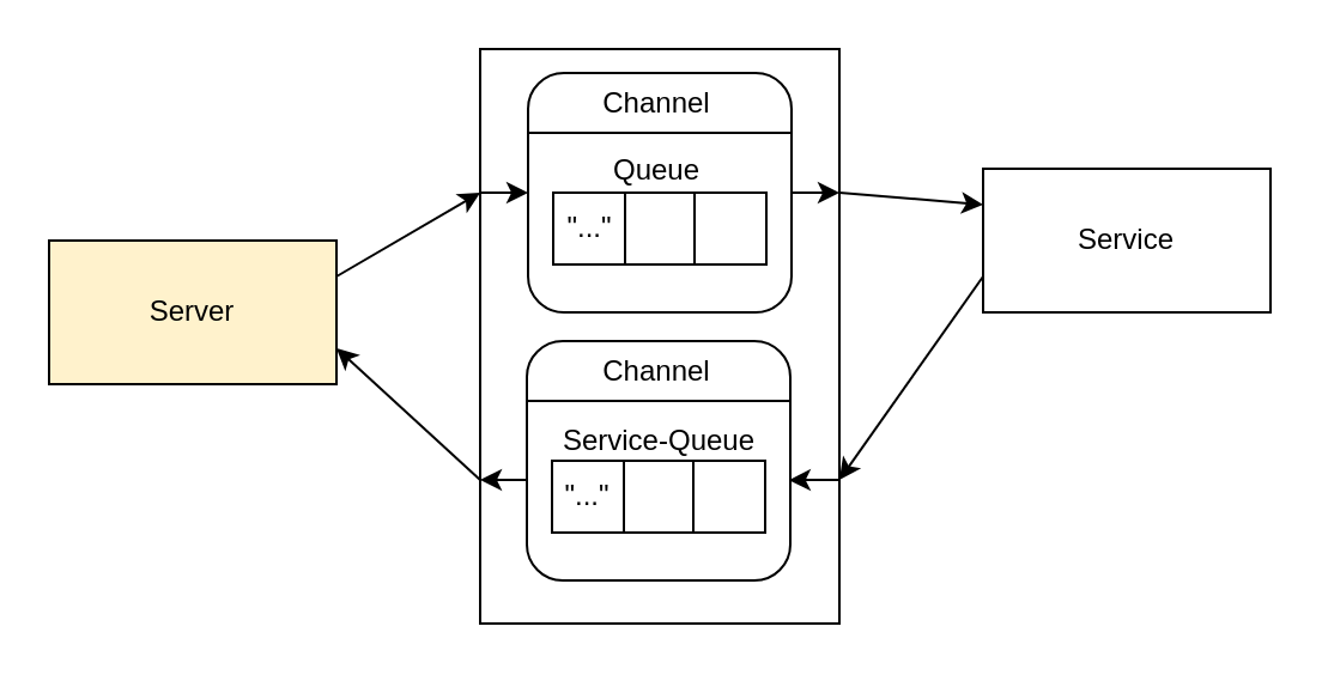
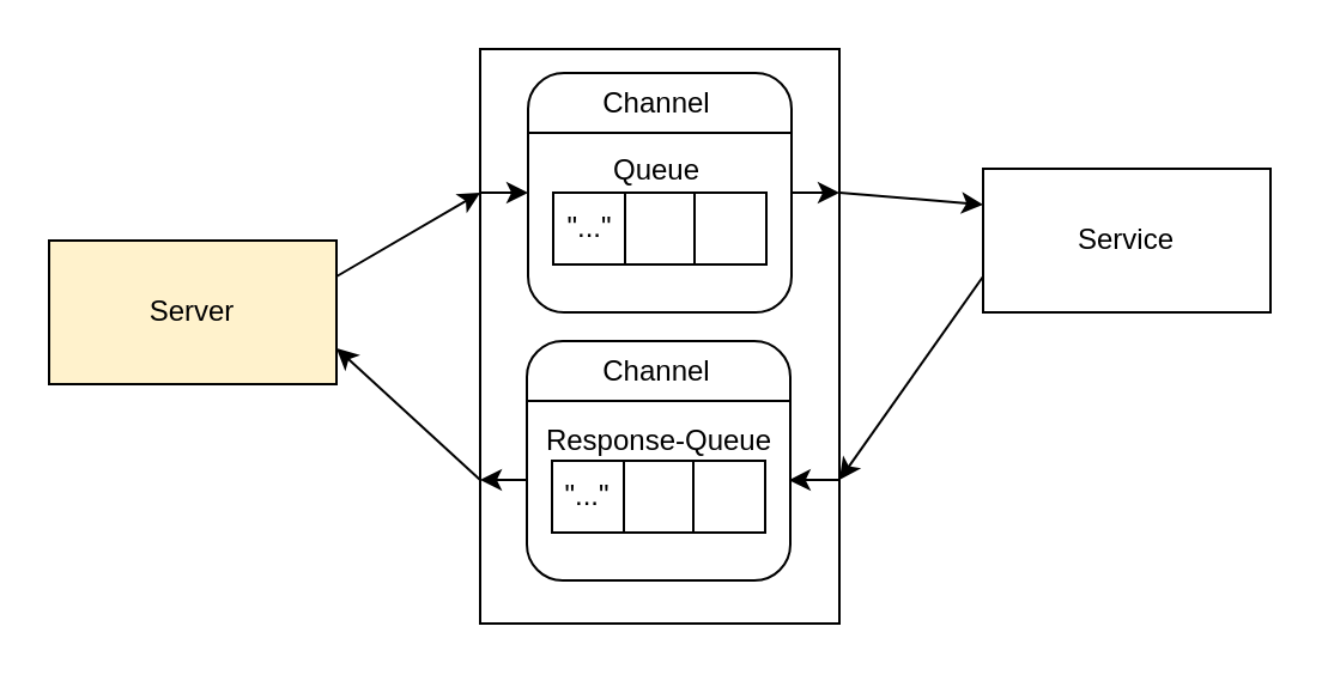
  <mxCell id="0" />
  <mxCell id="1" parent="0" />
  <mxCell id="2" value="" style="rounded=0;whiteSpace=wrap;html=1;" vertex="1" parent="1"><mxGeometry x="200" y="20" width="150" height="240" as="geometry" /></mxCell>
  <mxCell id="3" value="Server" style="rounded=0;whiteSpace=wrap;html=1;fillColor=#fff2cc;" vertex="1" parent="1"><mxGeometry x="20" y="100" width="120" height="60" as="geometry" /></mxCell>
  <mxCell id="4" value="Service" style="rounded=0;whiteSpace=wrap;html=1;" vertex="1" parent="1"><mxGeometry x="410" y="70" width="120" height="60" as="geometry" /></mxCell>
  <mxCell id="5" value="" style="endArrow=classic;html=1;rounded=0;entryX=0;entryY=0.25;entryDx=0;entryDy=0;exitX=1;exitY=0.25;exitDx=0;exitDy=0;" edge="1" parent="1" source="3" target="2"><mxGeometry width="50" height="50" relative="1" as="geometry"><mxPoint x="160" y="130" as="sourcePoint" /><mxPoint x="150" y="200" as="targetPoint" /></mxGeometry></mxCell>
  <mxCell id="6" value="" style="endArrow=classic;html=1;rounded=0;exitX=1;exitY=0.25;exitDx=0;exitDy=0;entryX=0;entryY=0.25;entryDx=0;entryDy=0;" edge="1" parent="1" source="2" target="4"><mxGeometry width="50" height="50" relative="1" as="geometry"><mxPoint x="380" y="230" as="sourcePoint" /><mxPoint x="430" y="180" as="targetPoint" /></mxGeometry></mxCell>
  <mxCell id="7" value="" style="rounded=1;whiteSpace=wrap;html=1;" vertex="1" parent="1"><mxGeometry x="220" y="30" width="110" height="100" as="geometry" /></mxCell>
  <mxCell id="8" value="Channel" style="text;html=1;strokeColor=none;fillColor=none;align=center;verticalAlign=middle;whiteSpace=wrap;rounded=0;" vertex="1" parent="1"><mxGeometry x="244" y="28" width="60" height="30" as="geometry" /></mxCell>
  <mxCell id="9" value="" style="rounded=0;whiteSpace=wrap;html=1;" vertex="1" parent="1"><mxGeometry x="230.5" y="80" width="30" height="30" as="geometry" /></mxCell>
  <mxCell id="10" value="" style="rounded=0;whiteSpace=wrap;html=1;" vertex="1" parent="1"><mxGeometry x="260.5" y="80" width="30" height="30" as="geometry" /></mxCell>
  <mxCell id="11" value="" style="rounded=0;whiteSpace=wrap;html=1;" vertex="1" parent="1"><mxGeometry x="289.5" y="80" width="30" height="30" as="geometry" /></mxCell>
  <mxCell id="12" value="Queue" style="text;html=1;strokeColor=none;fillColor=none;align=center;verticalAlign=middle;whiteSpace=wrap;rounded=0;" vertex="1" parent="1"><mxGeometry x="243.5" y="56" width="60" height="30" as="geometry" /></mxCell>
  <mxCell id="13" value="" style="endArrow=none;html=1;rounded=0;exitX=1;exitY=0.25;exitDx=0;exitDy=0;entryX=0;entryY=0.25;entryDx=0;entryDy=0;" edge="1" parent="1" source="7" target="7"><mxGeometry width="50" height="50" relative="1" as="geometry"><mxPoint x="340" y="270" as="sourcePoint" /><mxPoint x="390" y="220" as="targetPoint" /></mxGeometry></mxCell>
  <mxCell id="14" value="&quot;...&quot;" style="text;html=1;strokeColor=none;fillColor=none;align=center;verticalAlign=middle;whiteSpace=wrap;rounded=0;" vertex="1" parent="1"><mxGeometry x="215.5" y="80" width="60" height="30" as="geometry" /></mxCell>
  <mxCell id="15" value="" style="rounded=1;whiteSpace=wrap;html=1;" vertex="1" parent="1"><mxGeometry x="219.5" y="142" width="110" height="100" as="geometry" /></mxCell>
  <mxCell id="16" value="Channel" style="text;html=1;strokeColor=none;fillColor=none;align=center;verticalAlign=middle;whiteSpace=wrap;rounded=0;" vertex="1" parent="1"><mxGeometry x="243.5" y="140" width="60" height="30" as="geometry" /></mxCell>
  <mxCell id="17" value="" style="rounded=0;whiteSpace=wrap;html=1;" vertex="1" parent="1"><mxGeometry x="230" y="192" width="30" height="30" as="geometry" /></mxCell>
  <mxCell id="18" value="" style="rounded=0;whiteSpace=wrap;html=1;" vertex="1" parent="1"><mxGeometry x="260" y="192" width="30" height="30" as="geometry" /></mxCell>
  <mxCell id="19" value="" style="rounded=0;whiteSpace=wrap;html=1;" vertex="1" parent="1"><mxGeometry x="289" y="192" width="30" height="30" as="geometry" /></mxCell>
- <mxCell id="20" value="Service-Queue" style="text;html=1;strokeColor=none;fillColor=none;align=center;verticalAlign=middle;whiteSpace=wrap;rounded=0;" vertex="1" parent="1"><mxGeometry x="212" y="169" width="126" height="30" as="geometry" /></mxCell>
+ <mxCell id="20" value="Response-Queue" style="text;html=1;strokeColor=none;fillColor=none;align=center;verticalAlign=middle;whiteSpace=wrap;rounded=0;" vertex="1" parent="1"><mxGeometry x="212" y="169" width="126" height="30" as="geometry" /></mxCell>
  <mxCell id="21" value="" style="endArrow=none;html=1;rounded=0;exitX=1;exitY=0.25;exitDx=0;exitDy=0;entryX=0;entryY=0.25;entryDx=0;entryDy=0;" edge="1" parent="1" source="15" target="15"><mxGeometry width="50" height="50" relative="1" as="geometry"><mxPoint x="339.5" y="382" as="sourcePoint" /><mxPoint x="389.5" y="332" as="targetPoint" /></mxGeometry></mxCell>
  <mxCell id="22" value="&quot;...&quot;" style="text;html=1;strokeColor=none;fillColor=none;align=center;verticalAlign=middle;whiteSpace=wrap;rounded=0;" vertex="1" parent="1"><mxGeometry x="215" y="192" width="60" height="30" as="geometry" /></mxCell>
  <mxCell id="23" value="" style="endArrow=classic;html=1;rounded=0;exitX=0;exitY=0.75;exitDx=0;exitDy=0;entryX=1;entryY=0.75;entryDx=0;entryDy=0;" edge="1" parent="1" source="4" target="2"><mxGeometry width="50" height="50" relative="1" as="geometry"><mxPoint x="410" y="220" as="sourcePoint" /><mxPoint x="340.5" y="250" as="targetPoint" /></mxGeometry></mxCell>
  <mxCell id="24" value="" style="endArrow=classic;html=1;rounded=0;exitX=0;exitY=0.75;exitDx=0;exitDy=0;entryX=1;entryY=0.75;entryDx=0;entryDy=0;" edge="1" parent="1" source="2" target="3"><mxGeometry width="50" height="50" relative="1" as="geometry"><mxPoint x="210.5" y="250" as="sourcePoint" /><mxPoint x="90" y="200" as="targetPoint" /></mxGeometry></mxCell>
  <mxCell id="25" value="" style="endArrow=classic;html=1;rounded=0;exitX=0;exitY=0.25;exitDx=0;exitDy=0;entryX=0;entryY=0.5;entryDx=0;entryDy=0;" edge="1" parent="1" source="2" target="7"><mxGeometry width="50" height="50" relative="1" as="geometry"><mxPoint x="70" y="50" as="sourcePoint" /><mxPoint x="120" y="0" as="targetPoint" /></mxGeometry></mxCell>
  <mxCell id="26" value="" style="endArrow=classic;html=1;rounded=0;exitX=1;exitY=0.5;exitDx=0;exitDy=0;" edge="1" parent="1" source="7"><mxGeometry width="50" height="50" relative="1" as="geometry"><mxPoint x="380" y="110" as="sourcePoint" /><mxPoint x="350" y="80" as="targetPoint" /></mxGeometry></mxCell>
  <mxCell id="27" value="" style="endArrow=classic;html=1;rounded=0;exitX=1;exitY=0.75;exitDx=0;exitDy=0;entryX=0.928;entryY=1.036;entryDx=0;entryDy=0;entryPerimeter=0;" edge="1" parent="1" source="2" target="20"><mxGeometry width="50" height="50" relative="1" as="geometry"><mxPoint x="400" y="260" as="sourcePoint" /><mxPoint x="390" y="230" as="targetPoint" /></mxGeometry></mxCell>
  <mxCell id="28" value="" style="endArrow=classic;html=1;rounded=0;entryX=0;entryY=0.75;entryDx=0;entryDy=0;exitX=0.083;exitY=0.267;exitDx=0;exitDy=0;exitPerimeter=0;" edge="1" parent="1" source="22" target="2"><mxGeometry width="50" height="50" relative="1" as="geometry"><mxPoint x="130" y="220" as="sourcePoint" /><mxPoint x="200" y="220" as="targetPoint" /></mxGeometry></mxCell>
